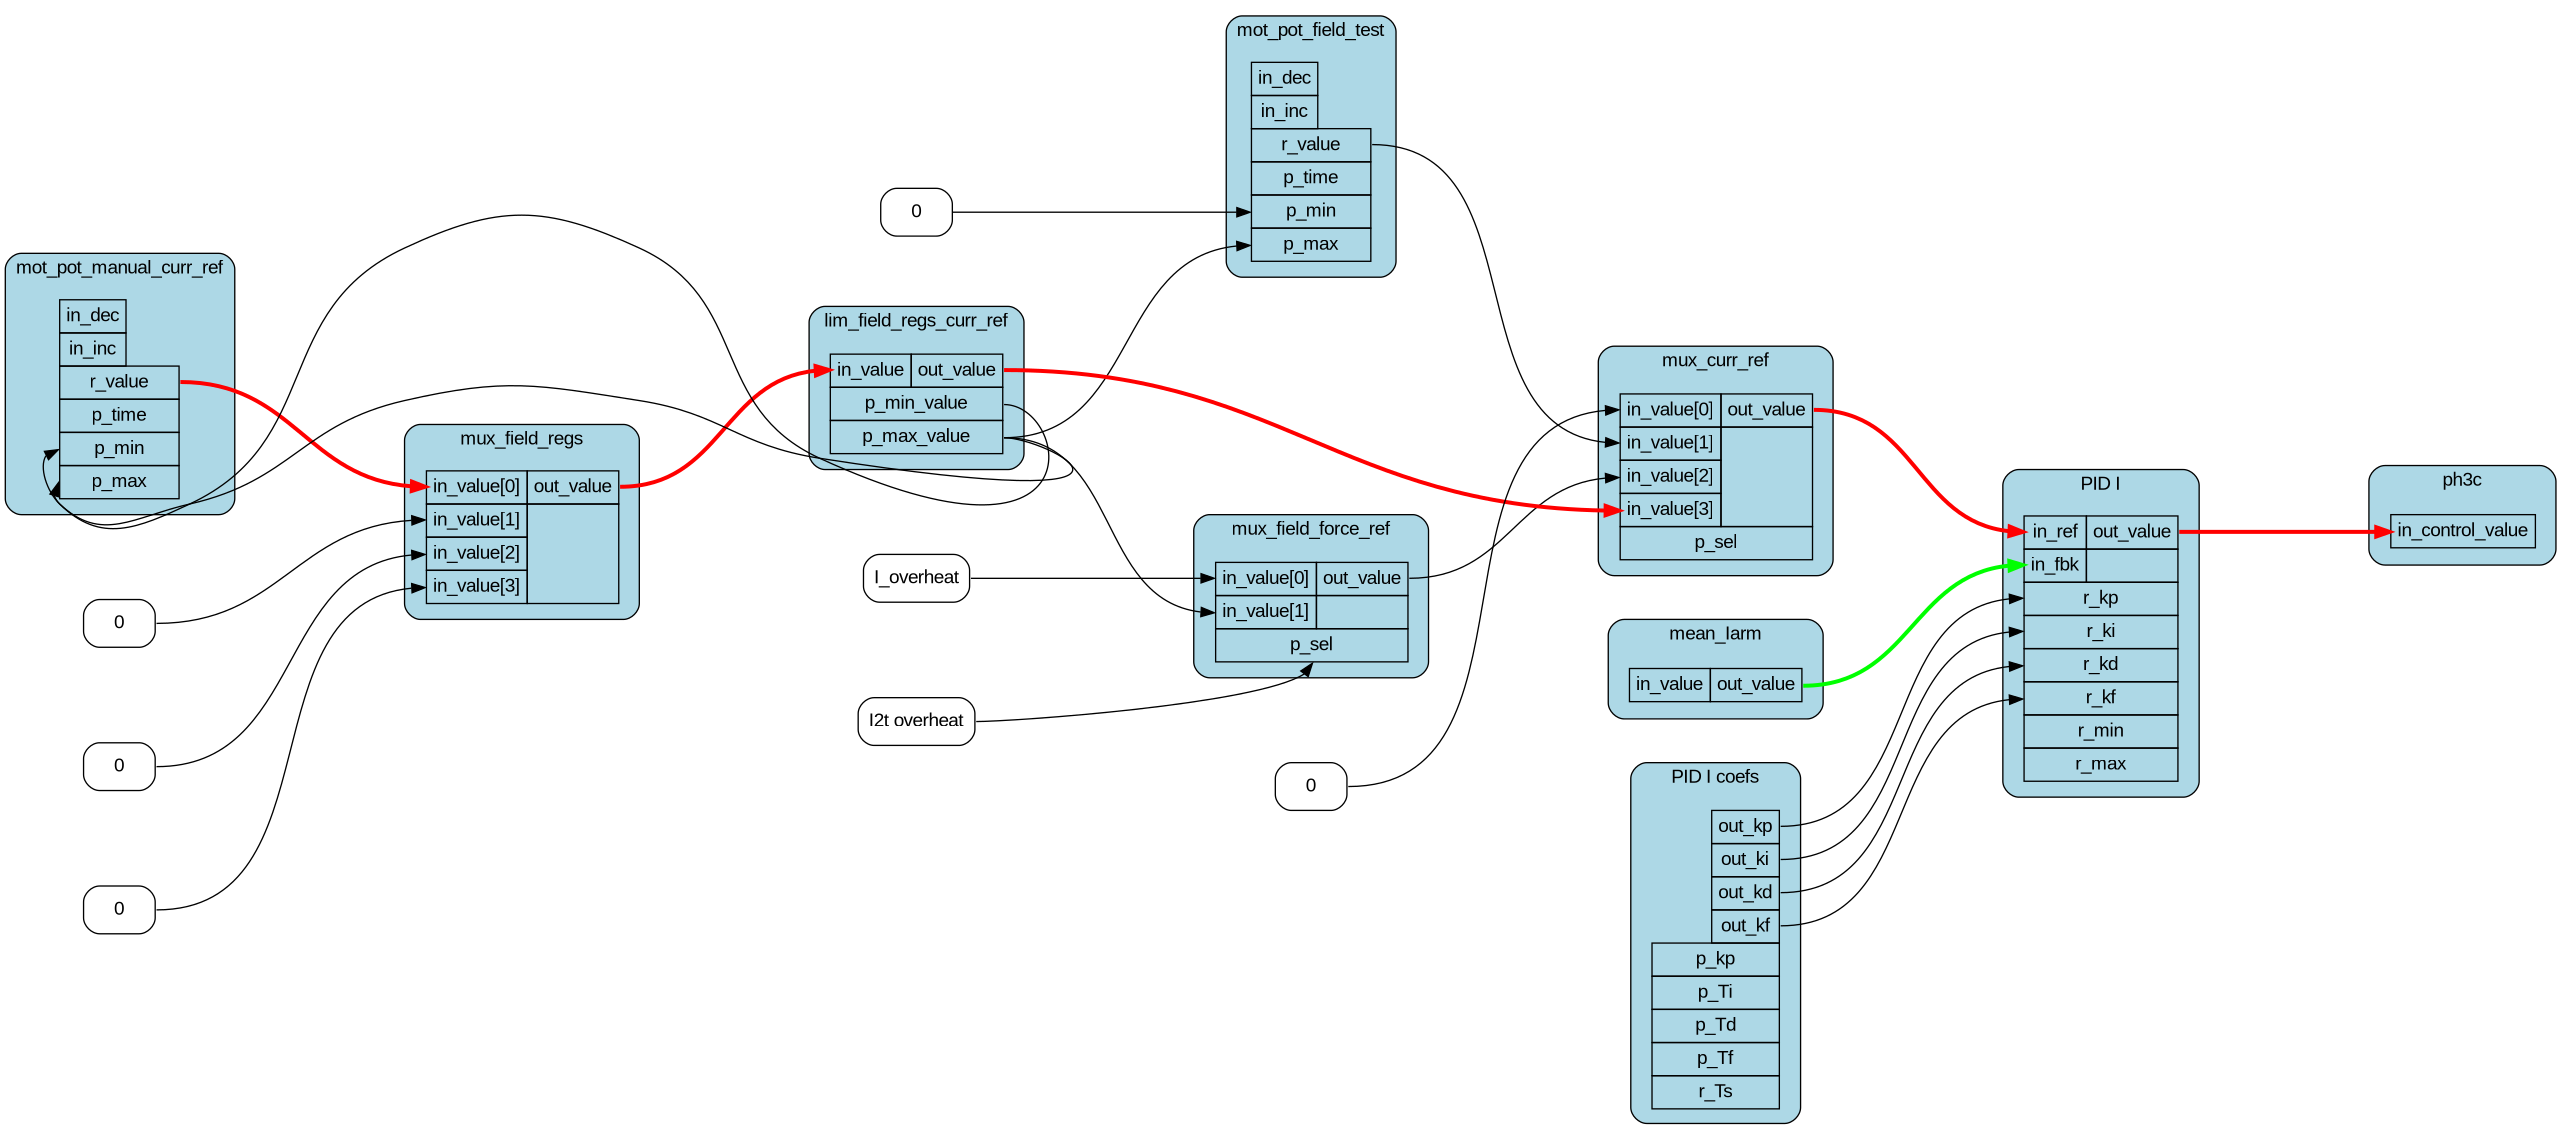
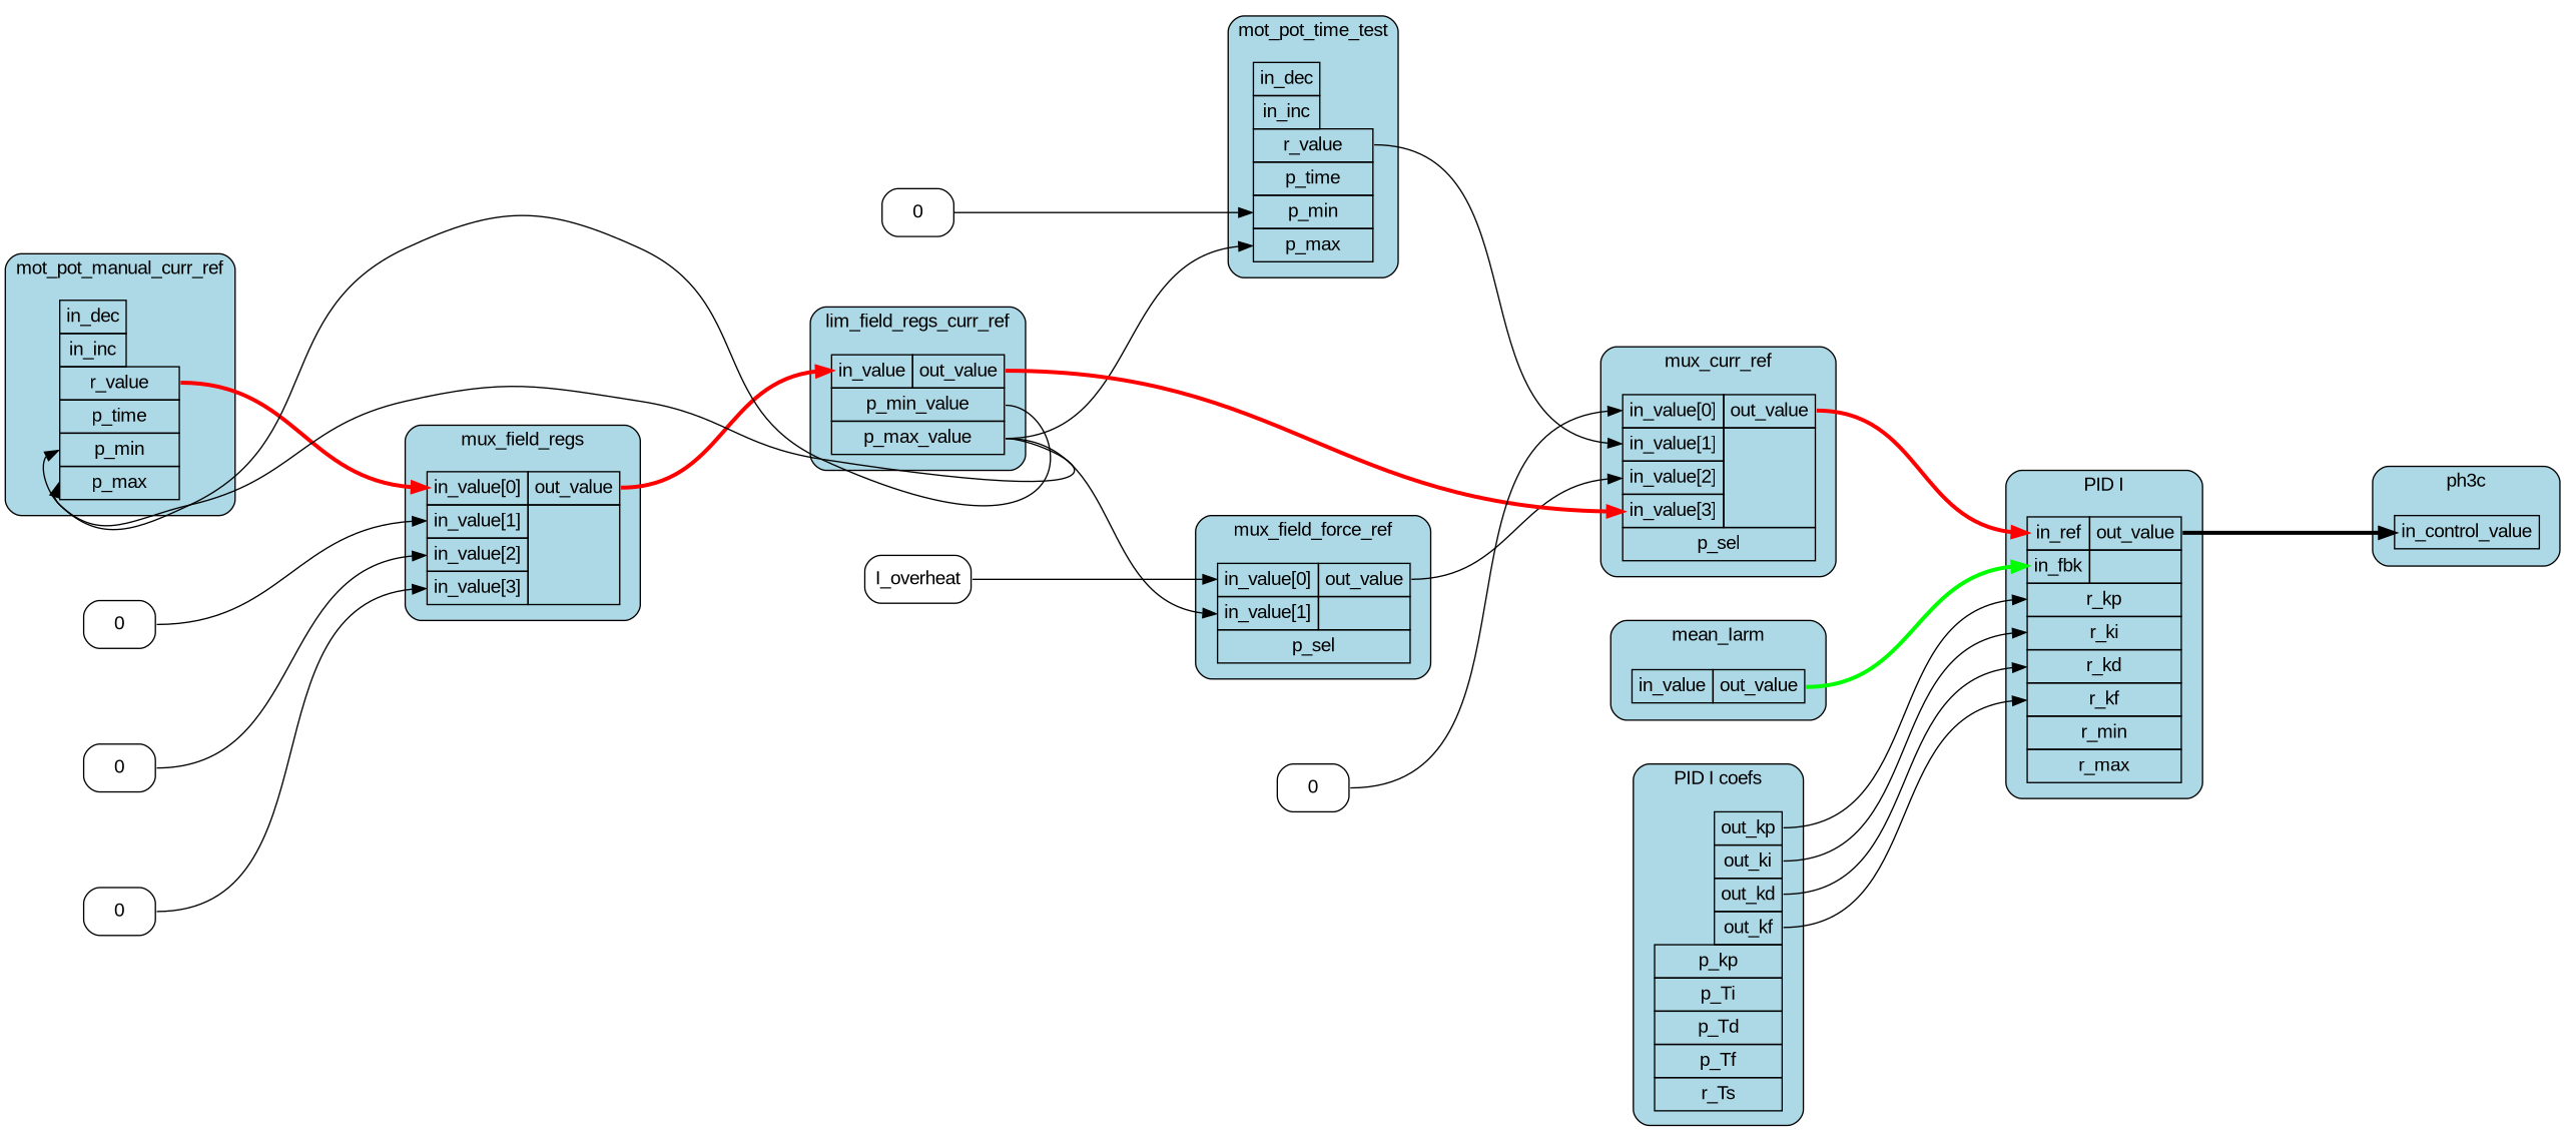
  digraph {
    TBbalance=min
    bgcolor=white
    clusterrank=local
    color=black
    compound=true
    concentrate=true
    fillcolor=lightblue
    fontname="Liberation Sans"
    newrank=true
    nodesep=1
    rankdir=LR
    ranksep=2
    remincross=true
    splines=spline
    style="filled, rounded"
    node [fontname="Liberation Sans" shape=plaintext]
    edge [constraint=true fontname="Liberation Sans" headport="in_value0:w" tailport="out_value:e"]
    n1 [label=<             <table border="0" cellborder="1" cellspacing="0" cellpadding="4">             <tr><td port="in_dec">in_dec</td><td port="" border="0" width="40"></td></tr>             <tr><td port="in_inc">in_inc</td></tr>             <tr><td port="r_value" colspan="2">r_value</td></tr>             <tr><td port="p_time" colspan="2">p_time</td></tr>             <tr><td port="p_min" colspan="2">p_min</td></tr>             <tr><td port="p_max" colspan="2">p_max</td></tr>             </table>         >]
    n2 [label=<             <table border="0" cellborder="1" cellspacing="0" cellpadding="4">             <tr><td port="in_value0">in_value[0]</td><td port="out_value">out_value</td></tr>             <tr><td port="in_value1">in_value[1]</td><td port="" border="1" rowspan="3"></td></tr>             <tr><td port="in_value2">in_value[2]</td></tr>             <tr><td port="in_value3">in_value[3]</td></tr>             </table>         >]
    n3 [label=<             <table border="0" cellborder="1" cellspacing="0" cellpadding="4">             <tr><td port="in_dec">in_dec</td><td port="" border="0" width="40"></td></tr>             <tr><td port="in_inc">in_inc</td></tr>             <tr><td port="r_value" colspan="2">r_value</td></tr>             <tr><td port="p_time" colspan="2">p_time</td></tr>             <tr><td port="p_min" colspan="2">p_min</td></tr>             <tr><td port="p_max" colspan="2">p_max</td></tr>             </table>         >]
    n4 [label=<             <table border="0" cellborder="1" cellspacing="0" cellpadding="4">             <tr><td port="in_value0">in_value[0]</td><td port="out_value">out_value</td></tr>             <tr><td port="in_value1">in_value[1]</td><td port="" border="1" rowspan="1"></td></tr>             <tr><td port="p_sel" colspan="2">p_sel</td></tr>             </table>         >]
    n5 [label=<             <table border="0" cellborder="1" cellspacing="0" cellpadding="4">             <tr><td port="in_value">in_value</td><td port="out_value">out_value</td></tr>             <tr><td port="p_min_value" colspan="2">p_min_value</td></tr>             <tr><td port="p_max_value" colspan="2">p_max_value</td></tr>             </table>         >]
    n6 [label=<             <table border="0" cellborder="1" cellspacing="0" cellpadding="4">             <tr><td port="in_value0">in_value[0]</td><td port="out_value">out_value</td></tr>             <tr><td port="in_value1">in_value[1]</td><td port="" border="1" rowspan="3"></td></tr>             <tr><td port="in_value2">in_value[2]</td></tr>             <tr><td port="in_value3">in_value[3]</td></tr>             <tr><td port="p_sel" colspan="2">p_sel</td></tr>             </table>         >]
    n7 [label=<             <table border="0" cellborder="1" cellspacing="0" cellpadding="4">             <tr><td port="in_value">in_value</td><td port="out_value">out_value</td></tr>             </table>         >]
    n8 [label=<             <table border="0" cellborder="1" cellspacing="0" cellpadding="4">             <tr><td port="" rowspan="4" border="0" width="45"></td><td port="out_kp">out_kp</td></tr>             <tr><td port="out_ki">out_ki</td></tr>             <tr><td port="out_kd">out_kd</td></tr>             <tr><td port="out_kf">out_kf</td></tr>             <tr><td port="p_kp" colspan="2">p_kp</td></tr>             <tr><td port="p_Ti" colspan="2">p_Ti</td></tr>             <tr><td port="p_Td" colspan="2">p_Td</td></tr>             <tr><td port="p_Tf" colspan="2">p_Tf</td></tr>             <tr><td port="r_Ts" colspan="2">r_Ts</td></tr>             </table>         >]
    n9 [label=<             <table border="0" cellborder="1" cellspacing="0" cellpadding="4">             <tr><td port="in_ref">in_ref</td><td port="out_value">out_value</td></tr>             <tr><td port="in_fbk">in_fbk</td><td port=""></td></tr>             <tr><td port="r_kp" colspan="2">r_kp</td></tr>             <tr><td port="r_ki" colspan="2">r_ki</td></tr>             <tr><td port="r_kd" colspan="2">r_kd</td></tr>             <tr><td port="r_kf" colspan="2">r_kf</td></tr>             <tr><td port="r_min" colspan="2">r_min</td></tr>             <tr><td port="r_max" colspan="2">r_max</td></tr>             </table>         >]
    n10 [label=<             <table border="0" cellborder="1" cellspacing="0" cellpadding="4">             <tr><td port="in_control_value">in_control_value</td></tr>             </table>         >]
    n11 [label=0 shape=rectangle style=rounded]
    n12 [label=0 shape=rectangle style=rounded]
    n13 [label=0 shape=rectangle style=rounded]
    n14 [label=0 shape=rectangle style=rounded]
    n15 [label=I_overheat shape=rectangle style=rounded]
-   n16 [label="I2t overheat" shape=rectangle style=rounded]
    n17 [label=0 shape=rectangle style=rounded]
    subgraph cluster_1 {
      label=mot_pot_manual_curr_ref
      n1
    }
    subgraph cluster_2 {
      label=mux_field_regs
      n2
    }
    subgraph cluster_3 {
-     label=mot_pot_field_test
+     label=mot_pot_time_test
      n3
    }
    subgraph cluster_4 {
      label=mux_field_force_ref
      n4
    }
    subgraph cluster_5 {
      label=lim_field_regs_curr_ref
      n5
    }
    subgraph cluster_6 {
      label=mux_curr_ref
      n6
    }
    subgraph cluster_7 {
      label=mean_Iarm
      n7
    }
    subgraph cluster_8 {
      label="PID I coefs"
      n8
    }
    subgraph cluster_9 {
      label="PID I"
      n9
    }
    subgraph cluster_10 {
      label=ph3c
      n10
    }
    n1 -> n2 [color=red penwidth=3.0 tailport="r_value:e" weight=5]
    n2 -> n5 [color=red headport="in_value:w" penwidth=3.0 weight=2]
    n3 -> n6 [headport="in_value1:w" tailport="r_value:e"]
    n4 -> n6 [headport="in_value2:w"]
    n5 -> n1 [headport="p_min:w" tailport="p_min_value:e"]
    n5 -> n1 [headport="p_max:w" tailport="p_max_value:e"]
    n5 -> n3 [headport="p_max:w" tailport="p_max_value:e"]
    n5 -> n4 [headport="in_value1:w" tailport="p_max_value:e"]
    n5 -> n6 [color=red headport="in_value3:w" penwidth=3.0 weight=1]
    n6 -> n9 [color=red headport="in_ref:w" penwidth=3.0 weight=5]
    n7 -> n9 [color=green headport="in_fbk:w" penwidth=3.0 weight=1]
    n8 -> n9 [headport="r_kp:w" tailport="out_kp:e"]
    n8 -> n9 [headport="r_ki:w" tailport="out_ki:e"]
    n8 -> n9 [headport="r_kd:w" tailport="out_kd:e"]
    n8 -> n9 [headport="r_kf:w" tailport="out_kf:e"]
-   n9 -> n10 [color=red headport="in_control_value:w" penwidth=3.0 weight=2]
+   n9 -> n10 [color=black headport="in_control_value:w" penwidth=3.0 weight=2]
    n11 -> n2 [headport="in_value1:w" tailport=e]
    n12 -> n2 [headport="in_value2:w" tailport=e]
    n13 -> n2 [headport="in_value3:w" tailport=e]
    n14 -> n3 [headport="p_min:w"]
    n15 -> n4 [tailport=e]
-   n16 -> n4 [headport="p_sel:s" tailport=e]
    n17 -> n6 [tailport=e]
  }
